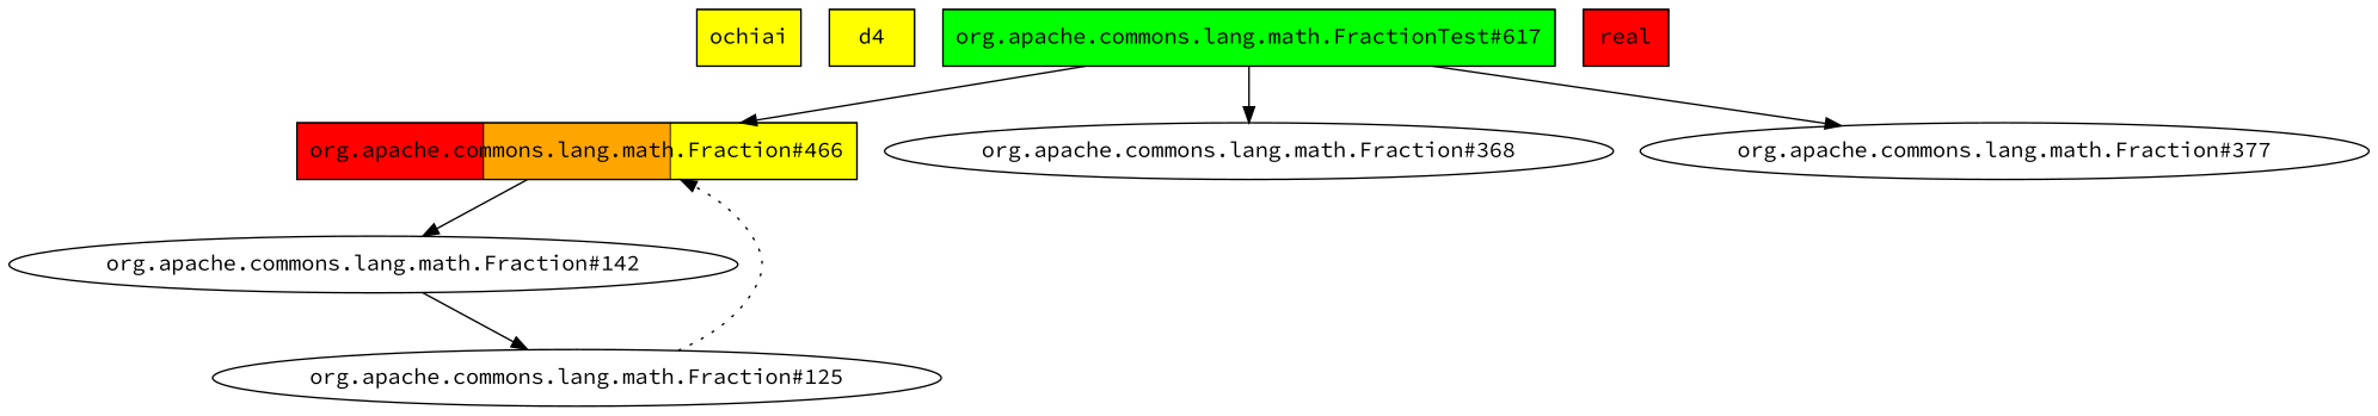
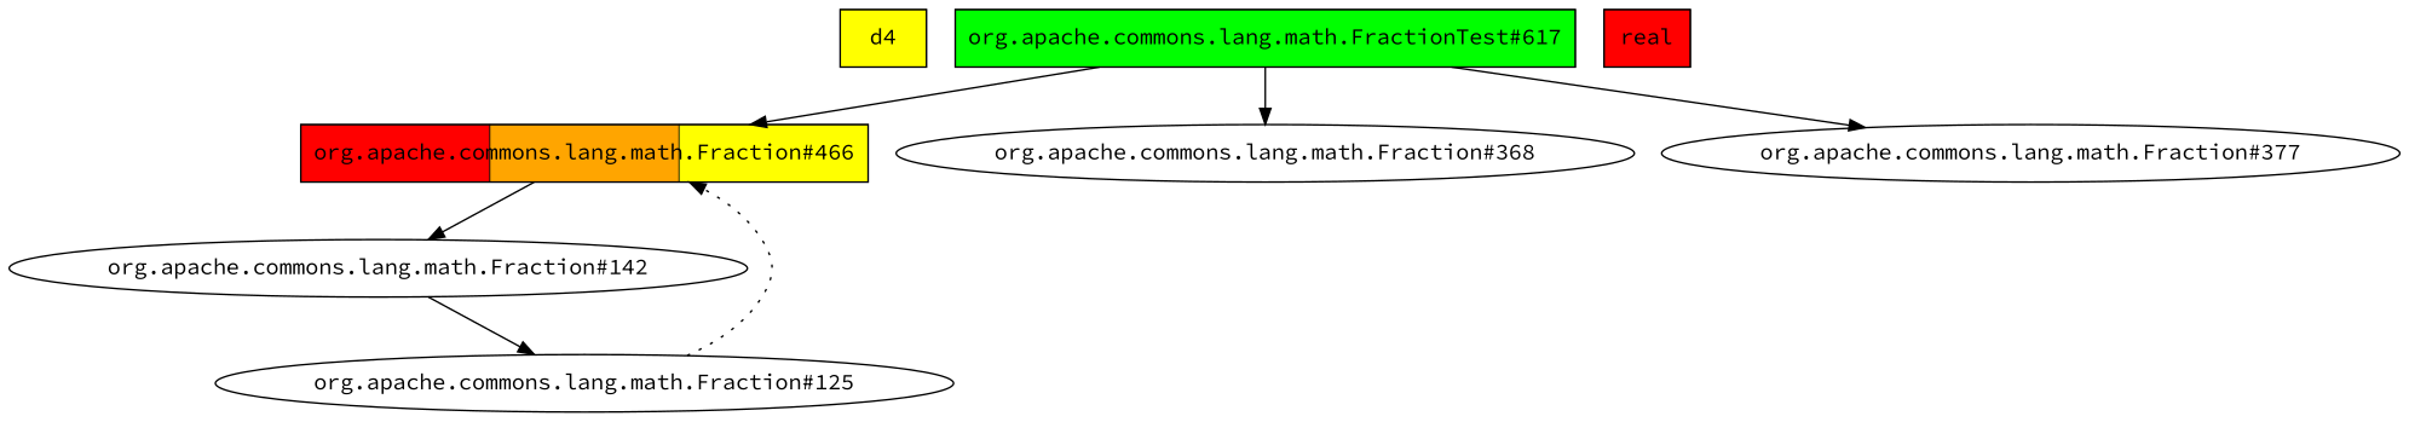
  digraph {
    fontname="Source Code Pro"
    node [fontname="Source Code Pro" shape=box style=striped]
    edge [fontname="Source Code Pro"]
-   ochiai [fillcolor=yellow]
    d4 [fillcolor=yellow]
    "org.apache.commons.lang.math.Fraction#466" [fillcolor="red:orange:yellow"]
    "org.apache.commons.lang.math.Fraction#142" [shape="" style=""]
    "org.apache.commons.lang.math.Fraction#125" [shape="" style=""]
    "org.apache.commons.lang.math.FractionTest#617" [fillcolor=green]
    "org.apache.commons.lang.math.Fraction#368" [shape="" style=""]
    "org.apache.commons.lang.math.Fraction#377" [shape="" style=""]
    real [fillcolor=red]
    "org.apache.commons.lang.math.Fraction#466" -> "org.apache.commons.lang.math.Fraction#142"
    "org.apache.commons.lang.math.Fraction#142" -> "org.apache.commons.lang.math.Fraction#125"
    "org.apache.commons.lang.math.Fraction#125" -> "org.apache.commons.lang.math.Fraction#466" [style=dotted]
    "org.apache.commons.lang.math.FractionTest#617" -> "org.apache.commons.lang.math.Fraction#466"
    "org.apache.commons.lang.math.FractionTest#617" -> "org.apache.commons.lang.math.Fraction#368"
    "org.apache.commons.lang.math.FractionTest#617" -> "org.apache.commons.lang.math.Fraction#377"
  }
